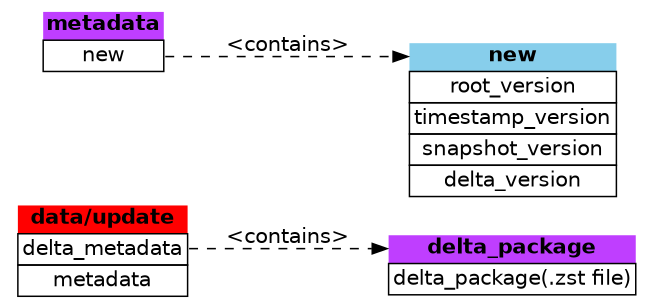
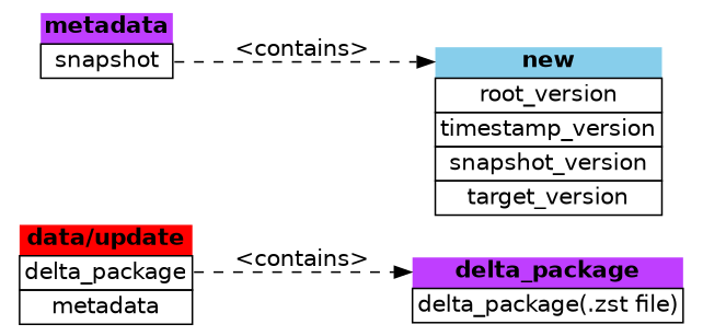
  digraph {
    fontname="DejaVu Sans"
    rankdir=LR
    node [fontname="DejaVu Sans" shape=none]
    edge [fontname="DejaVu Sans" headport=h0 style=dashed tailport=f0]
-   n1 [label=<<table border="0" cellspacing="0">             <tr><td port="h0" bgcolor="red" border="0"><b>data/update</b></td></tr>             <tr><td port="f0" border="1" >delta_metadata</td></tr>             <tr><td port="f1" border="1" >metadata</td></tr>             </table>>]
+   n1 [label=<<table border="0" cellspacing="0">             <tr><td port="h0" bgcolor="red" border="0"><b>data/update</b></td></tr>             <tr><td port="f0" border="1" >delta_package</td></tr>             <tr><td port="f1" border="1" >metadata</td></tr>             </table>>]
    n2 [label=<<table border="0" cellspacing="0">             <tr><td port="h0" bgcolor="darkorchid1" border="0"><b>delta_package</b></td></tr>             <tr><td port="f0" border="1" >delta_package(.zst file)</td></tr>             </table>>]
-   n3 [label=<<table border="0" cellspacing="0">             <tr><td port="h0" bgcolor="darkorchid1" border="0"><b>metadata</b></td></tr>             <tr><td port="f0" border="1" >new</td></tr>             </table>>]
-   n4 [label=<<table border="0" cellspacing="0">             <tr><td port="h0" bgcolor="skyblue" border="0"><b>new</b></td></tr>             <tr><td port="f0" border="1" >root_version</td></tr>             <tr><td port="f0" border="1" >timestamp_version</td></tr>             <tr><td port="f0" border="1" >snapshot_version</td></tr>             <tr><td port="f0" border="1" >delta_version</td></tr>             </table>>]
+   n3 [label=<<table border="0" cellspacing="0">             <tr><td port="h0" bgcolor="darkorchid1" border="0"><b>metadata</b></td></tr>             <tr><td port="f0" border="1" >snapshot</td></tr>             </table>>]
+   n4 [label=<<table border="0" cellspacing="0">             <tr><td port="h0" bgcolor="skyblue" border="0"><b>new</b></td></tr>             <tr><td port="f0" border="1" >root_version</td></tr>             <tr><td port="f0" border="1" >timestamp_version</td></tr>             <tr><td port="f0" border="1" >snapshot_version</td></tr>             <tr><td port="f0" border="1" >target_version</td></tr>             </table>>]
    n1 -> n2 [label="<contains>"]
    n3 -> n4 [label="<contains>"]
  }
